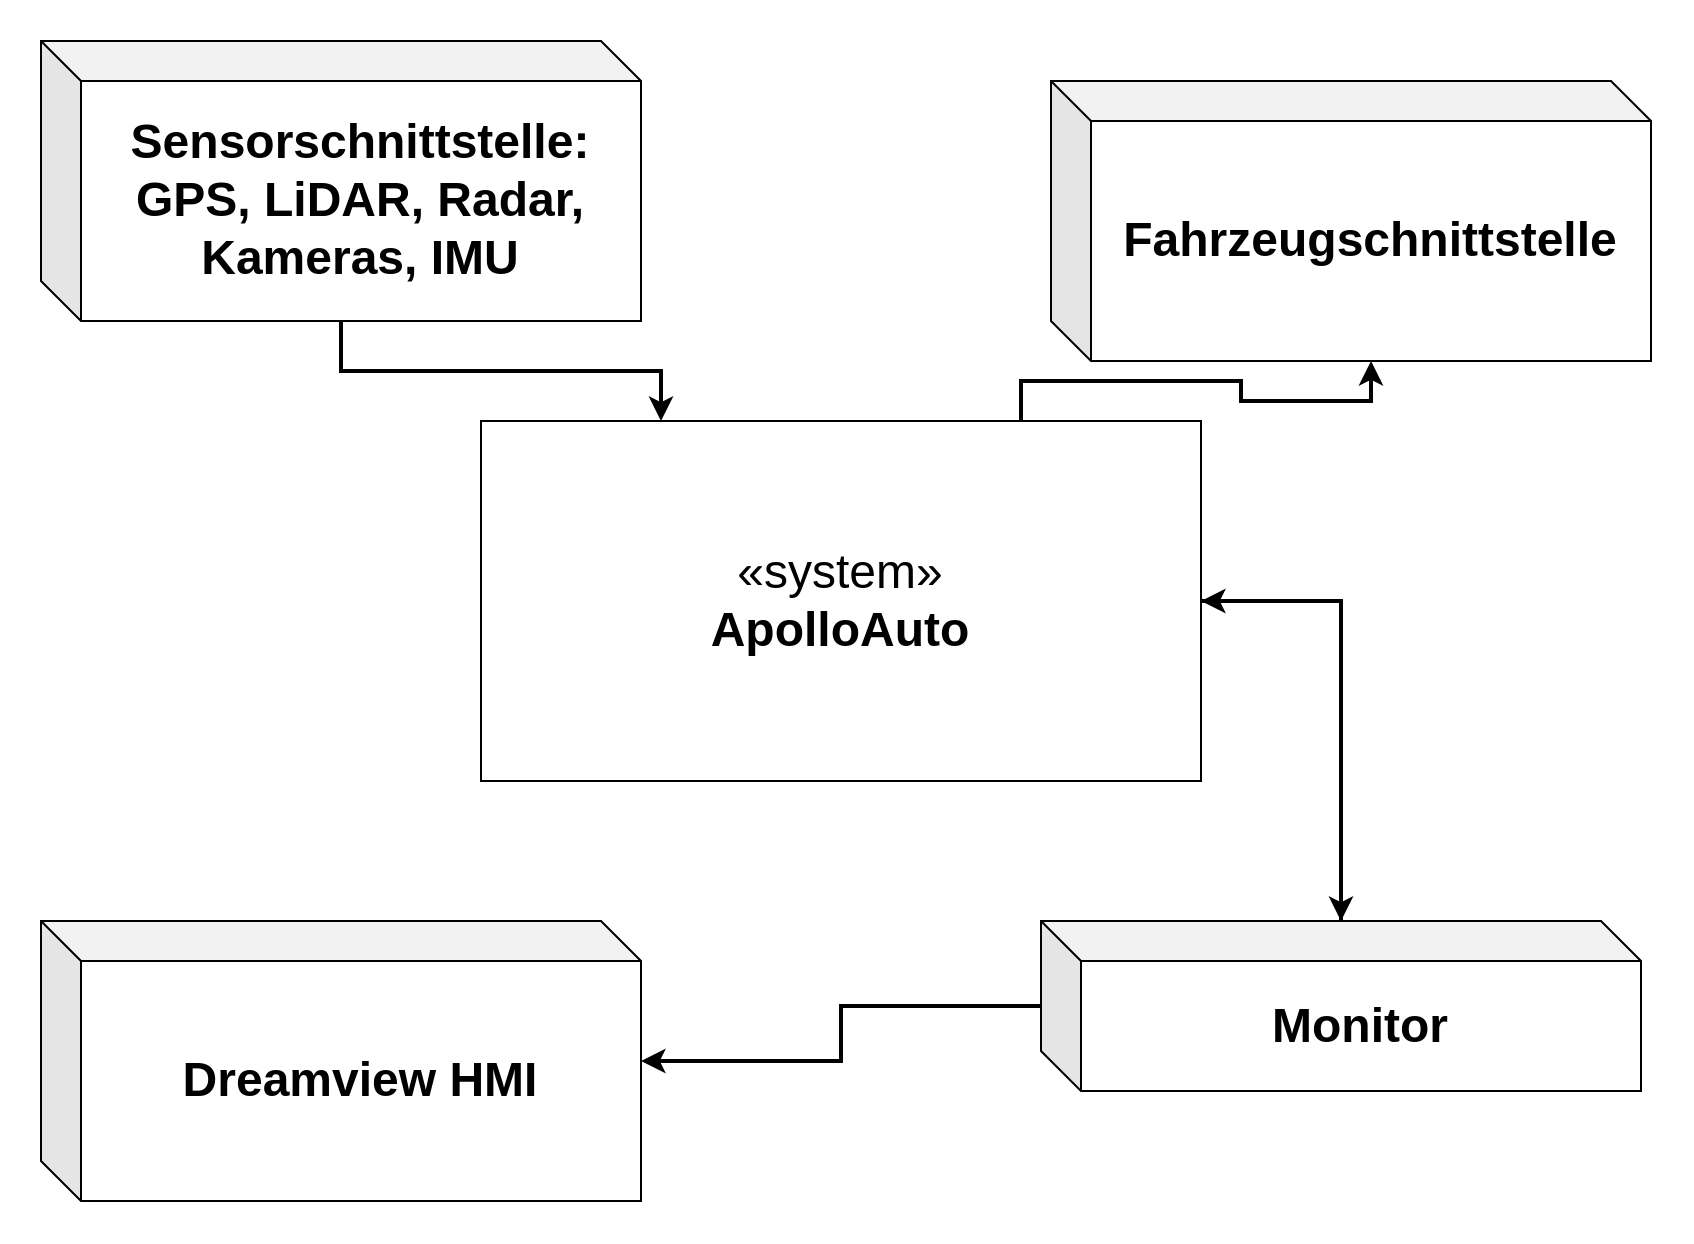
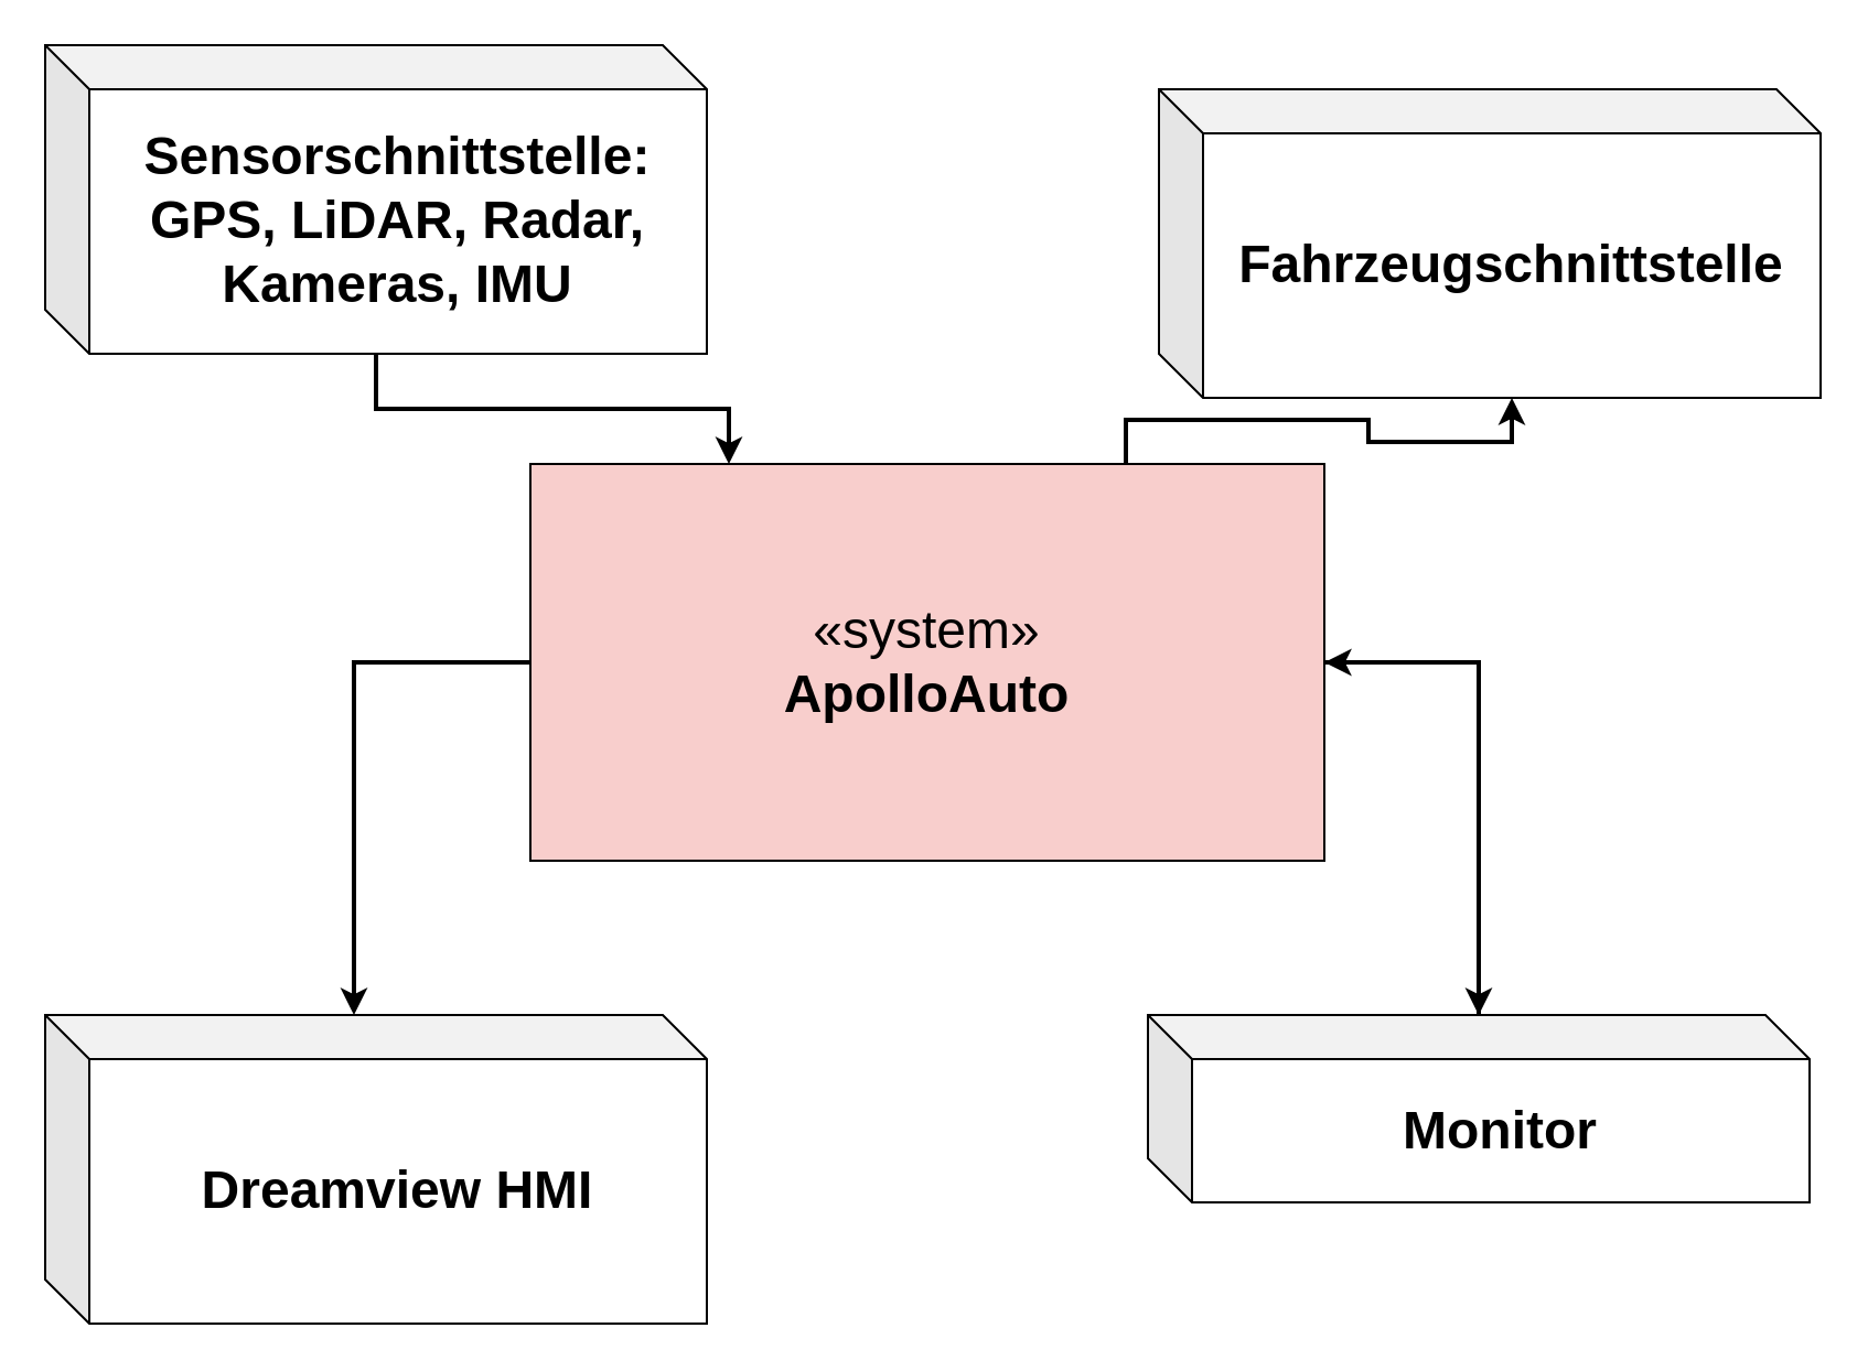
  <mxCell id="0" />
  <mxCell id="1" parent="0" />
  <mxCell id="2" style="edgeStyle=orthogonalEdgeStyle;rounded=0;orthogonalLoop=1;jettySize=auto;html=1;exitX=1;exitY=0.5;exitDx=0;exitDy=0;strokeWidth=2;" parent="1" source="5" target="10" edge="1"><mxGeometry relative="1" as="geometry" /></mxCell>
+ <mxCell id="3" style="edgeStyle=orthogonalEdgeStyle;rounded=0;orthogonalLoop=1;jettySize=auto;html=1;entryX=0;entryY=0;entryDx=140;entryDy=0;entryPerimeter=0;strokeWidth=2;exitX=0;exitY=0.5;exitDx=0;exitDy=0;" parent="1" source="5" target="11" edge="1"><mxGeometry relative="1" as="geometry" /></mxCell>
  <mxCell id="4" style="edgeStyle=orthogonalEdgeStyle;rounded=0;orthogonalLoop=1;jettySize=auto;html=1;exitX=0.75;exitY=0;exitDx=0;exitDy=0;entryX=0;entryY=0;entryDx=160;entryDy=140;entryPerimeter=0;strokeWidth=2;" edge="1" parent="1" source="5" target="12"><mxGeometry relative="1" as="geometry" /></mxCell>
- <mxCell id="5" value="&lt;div style=&quot;font-size: 24px&quot;&gt;&lt;font style=&quot;font-size: 24px&quot;&gt;&lt;font style=&quot;font-size: 24px&quot;&gt;«&lt;/font&gt;system&lt;/font&gt;&lt;font style=&quot;font-size: 24px&quot;&gt;»&lt;/font&gt;&lt;/div&gt;&lt;div style=&quot;font-size: 24px&quot;&gt;&lt;font style=&quot;font-size: 24px&quot;&gt;&lt;b&gt;ApolloAuto&lt;/b&gt;&lt;br&gt;&lt;/font&gt;&lt;/div&gt;" style="rounded=0;whiteSpace=wrap;html=1;" parent="1" vertex="1"><mxGeometry x="240" y="210" width="360" height="180" as="geometry" /></mxCell>
+ <mxCell id="5" value="&lt;div style=&quot;font-size: 24px&quot;&gt;&lt;font style=&quot;font-size: 24px&quot;&gt;&lt;font style=&quot;font-size: 24px&quot;&gt;«&lt;/font&gt;system&lt;/font&gt;&lt;font style=&quot;font-size: 24px&quot;&gt;»&lt;/font&gt;&lt;/div&gt;&lt;div style=&quot;font-size: 24px&quot;&gt;&lt;font style=&quot;font-size: 24px&quot;&gt;&lt;b&gt;ApolloAuto&lt;/b&gt;&lt;br&gt;&lt;/font&gt;&lt;/div&gt;" style="rounded=0;whiteSpace=wrap;html=1;fillColor=#f8cecc;" parent="1" vertex="1"><mxGeometry x="240" y="210" width="360" height="180" as="geometry" /></mxCell>
  <mxCell id="6" style="edgeStyle=orthogonalEdgeStyle;rounded=0;orthogonalLoop=1;jettySize=auto;html=1;entryX=0.25;entryY=0;entryDx=0;entryDy=0;strokeWidth=2;" parent="1" source="7" target="5" edge="1"><mxGeometry relative="1" as="geometry" /></mxCell>
  <mxCell id="7" value="&lt;b&gt;&lt;font style=&quot;font-size: 24px&quot;&gt;Sensorschnittstelle:&lt;br&gt;GPS, LiDAR, Radar, Kameras, &lt;/font&gt;&lt;/b&gt;&lt;b&gt;&lt;font style=&quot;font-size: 24px&quot;&gt;IMU&lt;br&gt;&lt;/font&gt;&lt;/b&gt;" style="shape=cube;whiteSpace=wrap;html=1;boundedLbl=1;backgroundOutline=1;darkOpacity=0.05;darkOpacity2=0.1;" parent="1" vertex="1"><mxGeometry x="20" y="20" width="300" height="140" as="geometry" /></mxCell>
- <mxCell id="8" style="edgeStyle=orthogonalEdgeStyle;rounded=0;orthogonalLoop=1;jettySize=auto;html=1;strokeWidth=2;" parent="1" source="10" target="11" edge="1"><mxGeometry relative="1" as="geometry" /></mxCell>
  <mxCell id="9" style="edgeStyle=orthogonalEdgeStyle;rounded=0;orthogonalLoop=1;jettySize=auto;html=1;strokeWidth=2;" parent="1" source="10" edge="1"><mxGeometry relative="1" as="geometry"><mxPoint x="600" y="300" as="targetPoint" /><Array as="points"><mxPoint x="670" y="300" /></Array></mxGeometry></mxCell>
  <mxCell id="10" value="&lt;div&gt;&lt;b&gt;&lt;font style=&quot;font-size: 24px&quot;&gt;Monitor&lt;/font&gt;&lt;/b&gt;&lt;/div&gt;" style="shape=cube;whiteSpace=wrap;html=1;boundedLbl=1;backgroundOutline=1;darkOpacity=0.05;darkOpacity2=0.1;" parent="1" vertex="1"><mxGeometry x="520" y="460" width="300" height="85" as="geometry" /></mxCell>
  <mxCell id="11" value="&lt;div style=&quot;font-size: 24px&quot;&gt;&lt;font style=&quot;font-size: 24px&quot;&gt;Dreamview HMI&lt;br&gt;&lt;/font&gt;&lt;/div&gt;" style="shape=cube;whiteSpace=wrap;html=1;boundedLbl=1;backgroundOutline=1;darkOpacity=0.05;darkOpacity2=0.1;fontStyle=1" parent="1" vertex="1"><mxGeometry x="20" y="460" width="300" height="140" as="geometry" /></mxCell>
  <mxCell id="12" value="&lt;font style=&quot;font-size: 24px&quot;&gt;&lt;b&gt;Fahrzeugschnittstelle&lt;br&gt;&lt;/b&gt;&lt;/font&gt;" style="shape=cube;whiteSpace=wrap;html=1;boundedLbl=1;backgroundOutline=1;darkOpacity=0.05;darkOpacity2=0.1;" vertex="1" parent="1"><mxGeometry x="525" y="40" width="300" height="140" as="geometry" /></mxCell>
